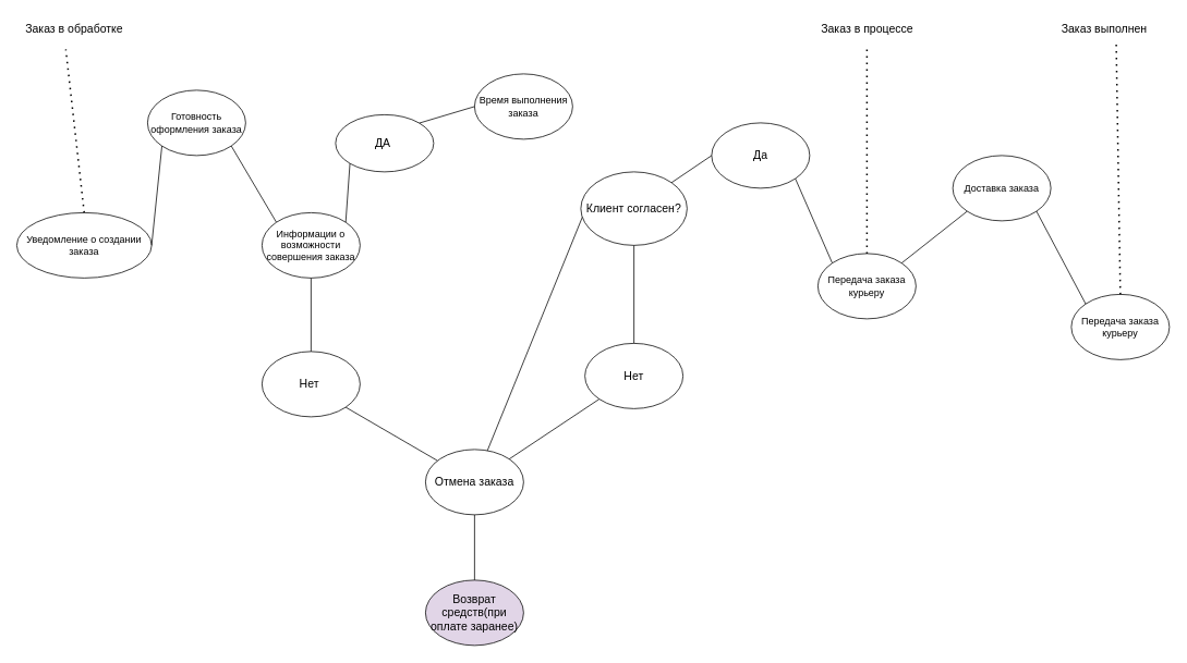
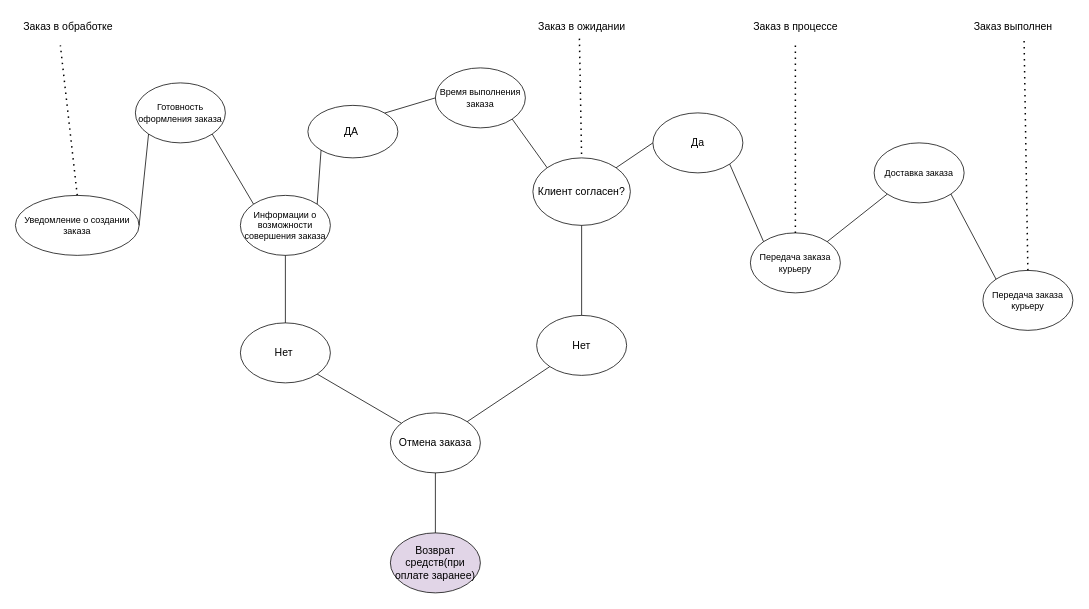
  <mxCell id="0" />
  <mxCell id="1" parent="0" />
  <mxCell id="2" value="Уведомление о создании заказа" style="ellipse;whiteSpace=wrap;html=1;" vertex="1" parent="1"><mxGeometry x="20" y="260" width="165" height="80" as="geometry" /></mxCell>
  <mxCell id="3" value="Готовность оформления заказа" style="ellipse;whiteSpace=wrap;html=1;" vertex="1" parent="1"><mxGeometry x="180" y="110" width="120" height="80" as="geometry" /></mxCell>
  <mxCell id="4" value="Информации о возможности совершения заказа&lt;span style=&quot;color: rgba(0, 0, 0, 0); font-family: monospace; font-size: 0px; text-align: start;&quot;&gt;%3CmxGraphModel%3E%3Croot%3E%3CmxCell%20id%3D%220%22%2F%3E%3CmxCell%20id%3D%221%22%20parent%3D%220%22%2F%3E%3CmxCell%20id%3D%222%22%20value%3D%22%D0%9E%D1%84%D0%BE%D1%80%D0%BC%D0%BB%D0%B5%D0%BD%D0%B8%D0%B5%20%D0%B7%D0%B0%D0%BA%D0%B0%D0%B7%D0%B0%22%20style%3D%22ellipse%3BwhiteSpace%3Dwrap%3Bhtml%3D1%3B%22%20vertex%3D%221%22%20parent%3D%221%22%3E%3CmxGeometry%20x%3D%22200%22%20y%3D%2270%22%20width%3D%22120%22%20height%3D%2280%22%20as%3D%22geometry%22%2F%3E%3C%2FmxCell%3E%3C%2Froot%3E%3C%2FmxGraphModel%3E&lt;/span&gt;" style="ellipse;whiteSpace=wrap;html=1;" vertex="1" parent="1"><mxGeometry x="320" y="260" width="120" height="80" as="geometry" /></mxCell>
  <mxCell id="5" value="Время выполнения заказа" style="ellipse;whiteSpace=wrap;html=1;" vertex="1" parent="1"><mxGeometry x="580" y="90" width="120" height="80" as="geometry" /></mxCell>
  <mxCell id="6" value="Передача заказа&lt;br&gt;курьеру" style="ellipse;whiteSpace=wrap;html=1;" vertex="1" parent="1"><mxGeometry x="1000" y="310" width="120" height="80" as="geometry" /></mxCell>
  <mxCell id="7" value="Доставка заказа" style="ellipse;whiteSpace=wrap;html=1;" vertex="1" parent="1"><mxGeometry x="1165" y="190" width="120" height="80" as="geometry" /></mxCell>
  <mxCell id="8" value="Передача заказа курьеру" style="ellipse;whiteSpace=wrap;html=1;" vertex="1" parent="1"><mxGeometry x="1310" y="360" width="120" height="80" as="geometry" /></mxCell>
  <mxCell id="9" value="" style="endArrow=none;html=1;rounded=0;exitX=1;exitY=0.5;exitDx=0;exitDy=0;entryX=0;entryY=1;entryDx=0;entryDy=0;" edge="1" parent="1" source="2" target="3"><mxGeometry width="50" height="50" relative="1" as="geometry"><mxPoint x="570" y="260" as="sourcePoint" /><mxPoint x="620" y="210" as="targetPoint" /></mxGeometry></mxCell>
  <mxCell id="10" value="" style="endArrow=none;html=1;rounded=0;exitX=1;exitY=1;exitDx=0;exitDy=0;entryX=0;entryY=0;entryDx=0;entryDy=0;" edge="1" parent="1" source="3" target="4"><mxGeometry width="50" height="50" relative="1" as="geometry"><mxPoint x="570" y="260" as="sourcePoint" /><mxPoint x="620" y="210" as="targetPoint" /></mxGeometry></mxCell>
- <mxCell id="11" value="" style="endArrow=none;html=1;rounded=0;exitX=0;exitY=0;exitDx=0;exitDy=0;" edge="1" parent="1" source="29" target="26"><mxGeometry width="50" height="50" relative="1" as="geometry"><mxPoint x="790" y="190" as="sourcePoint" /><mxPoint x="531.574" y="181.716" as="targetPoint" /></mxGeometry></mxCell>
+ <mxCell id="11" value="" style="endArrow=none;html=1;rounded=0;entryX=1;entryY=1;entryDx=0;entryDy=0;exitX=0;exitY=0;exitDx=0;exitDy=0;" edge="1" parent="1" source="29" target="5"><mxGeometry width="50" height="50" relative="1" as="geometry"><mxPoint x="790" y="190" as="sourcePoint" /><mxPoint x="531.574" y="181.716" as="targetPoint" /></mxGeometry></mxCell>
  <mxCell id="12" value="" style="endArrow=none;html=1;rounded=0;entryX=1;entryY=0;entryDx=0;entryDy=0;exitX=0;exitY=1;exitDx=0;exitDy=0;" edge="1" parent="1" source="7" target="6"><mxGeometry width="50" height="50" relative="1" as="geometry"><mxPoint x="670" y="260" as="sourcePoint" /><mxPoint x="720" y="210" as="targetPoint" /></mxGeometry></mxCell>
  <mxCell id="13" value="" style="endArrow=none;html=1;rounded=0;entryX=1;entryY=1;entryDx=0;entryDy=0;exitX=0;exitY=0;exitDx=0;exitDy=0;" edge="1" parent="1" source="8" target="7"><mxGeometry width="50" height="50" relative="1" as="geometry"><mxPoint x="720" y="260" as="sourcePoint" /><mxPoint x="770" y="210" as="targetPoint" /></mxGeometry></mxCell>
  <mxCell id="14" value="" style="endArrow=none;dashed=1;html=1;dashPattern=1 3;strokeWidth=2;rounded=0;exitX=0.5;exitY=0;exitDx=0;exitDy=0;" edge="1" parent="1" source="2"><mxGeometry width="50" height="50" relative="1" as="geometry"><mxPoint x="380" y="290" as="sourcePoint" /><mxPoint y="60" as="targetPoint" x="80" /></mxGeometry></mxCell>
  <mxCell id="15" value="&lt;font style=&quot;font-size: 14px;&quot;&gt;Заказ в обработке&lt;/font&gt;" style="text;html=1;align=center;verticalAlign=middle;resizable=0;points=[];autosize=1;strokeColor=none;fillColor=none;" vertex="1" parent="1"><mxGeometry x="20" y="20" width="140" height="30" as="geometry" /></mxCell>
  <mxCell id="16" value="" style="endArrow=none;dashed=1;html=1;dashPattern=1 3;strokeWidth=2;rounded=0;fontSize=14;exitX=0.5;exitY=0;exitDx=0;exitDy=0;" edge="1" parent="1" source="6"><mxGeometry width="50" height="50" relative="1" as="geometry"><mxPoint x="380" y="290" as="sourcePoint" /><mxPoint x="1060" y="60" as="targetPoint" /></mxGeometry></mxCell>
  <mxCell id="17" value="Заказ в процессе" style="text;html=1;align=center;verticalAlign=middle;resizable=0;points=[];autosize=1;strokeColor=none;fillColor=none;fontSize=14;" vertex="1" parent="1"><mxGeometry x="990" y="20" width="140" height="30" as="geometry" /></mxCell>
  <mxCell id="18" value="" style="endArrow=none;dashed=1;html=1;dashPattern=1 3;strokeWidth=2;rounded=0;fontSize=14;exitX=0.5;exitY=0;exitDx=0;exitDy=0;entryX=0.615;entryY=1.1;entryDx=0;entryDy=0;entryPerimeter=0;" edge="1" parent="1" source="8" target="19"><mxGeometry width="50" height="50" relative="1" as="geometry"><mxPoint x="1200" y="210" as="sourcePoint" /><mxPoint x="1300" y="40" as="targetPoint" /></mxGeometry></mxCell>
  <mxCell id="19" value="Заказ выполнен" style="text;html=1;align=center;verticalAlign=middle;resizable=0;points=[];autosize=1;strokeColor=none;fillColor=none;fontSize=14;" vertex="1" parent="1"><mxGeometry x="1285" y="20" width="130" height="30" as="geometry" /></mxCell>
  <mxCell id="20" value="ДА&amp;nbsp;" style="ellipse;whiteSpace=wrap;html=1;fontSize=14;" vertex="1" parent="1"><mxGeometry x="410" y="140" width="120" height="70" as="geometry" /></mxCell>
  <mxCell id="21" value="" style="endArrow=none;html=1;rounded=0;fontSize=14;exitX=1;exitY=0;exitDx=0;exitDy=0;entryX=0;entryY=1;entryDx=0;entryDy=0;" edge="1" parent="1" source="4" target="20"><mxGeometry width="50" height="50" relative="1" as="geometry"><mxPoint x="590" y="360" as="sourcePoint" /><mxPoint x="640" y="310" as="targetPoint" /></mxGeometry></mxCell>
  <mxCell id="22" value="" style="endArrow=none;html=1;rounded=0;fontSize=14;exitX=1;exitY=0;exitDx=0;exitDy=0;entryX=0;entryY=0.5;entryDx=0;entryDy=0;" edge="1" parent="1" source="20" target="5"><mxGeometry width="50" height="50" relative="1" as="geometry"><mxPoint x="590" y="360" as="sourcePoint" /><mxPoint x="640" y="310" as="targetPoint" /></mxGeometry></mxCell>
  <mxCell id="23" value="Нет&amp;nbsp;" style="ellipse;whiteSpace=wrap;html=1;fontSize=14;" vertex="1" parent="1"><mxGeometry x="320" y="430" width="120" height="80" as="geometry" /></mxCell>
  <mxCell id="24" value="" style="endArrow=none;html=1;rounded=0;fontSize=14;exitX=0.5;exitY=0;exitDx=0;exitDy=0;entryX=0.5;entryY=1;entryDx=0;entryDy=0;" edge="1" parent="1" source="23" target="4"><mxGeometry width="50" height="50" relative="1" as="geometry"><mxPoint x="590" y="360" as="sourcePoint" /><mxPoint x="640" y="310" as="targetPoint" /></mxGeometry></mxCell>
  <mxCell id="25" value="" style="endArrow=none;html=1;rounded=0;fontSize=14;exitX=1;exitY=1;exitDx=0;exitDy=0;" edge="1" parent="1" source="23" target="26"><mxGeometry width="50" height="50" relative="1" as="geometry"><mxPoint x="590" y="360" as="sourcePoint" /><mxPoint x="640" y="470" as="targetPoint" /></mxGeometry></mxCell>
  <mxCell id="26" value="Отмена заказа" style="ellipse;whiteSpace=wrap;html=1;fontSize=14;" vertex="1" parent="1"><mxGeometry x="520" y="550" width="120" height="80" as="geometry" /></mxCell>
  <mxCell id="27" value="" style="endArrow=none;html=1;rounded=0;fontSize=14;exitX=0.5;exitY=1;exitDx=0;exitDy=0;" edge="1" parent="1" source="26" target="28"><mxGeometry width="50" height="50" relative="1" as="geometry"><mxPoint x="590" y="360" as="sourcePoint" /><mxPoint x="680" y="620" as="targetPoint" /></mxGeometry></mxCell>
  <mxCell id="28" value="Возврат средств(при оплате заранее)" style="ellipse;whiteSpace=wrap;html=1;fontSize=14;fillColor=#e1d5e7;" vertex="1" parent="1"><mxGeometry x="520" y="710" width="120" height="80" as="geometry" /></mxCell>
  <mxCell id="29" value="Клиент согласен?" style="ellipse;whiteSpace=wrap;html=1;fontSize=14;" vertex="1" parent="1"><mxGeometry x="710" y="210" width="130" height="90" as="geometry" /></mxCell>
  <mxCell id="30" value="Да" style="ellipse;whiteSpace=wrap;html=1;fontSize=14;" vertex="1" parent="1"><mxGeometry x="870" y="150" width="120" height="80" as="geometry" /></mxCell>
  <mxCell id="31" value="" style="endArrow=none;html=1;rounded=0;fontSize=14;entryX=1;entryY=0;entryDx=0;entryDy=0;exitX=0;exitY=0.5;exitDx=0;exitDy=0;" edge="1" parent="1" source="30" target="29"><mxGeometry width="50" height="50" relative="1" as="geometry"><mxPoint x="630" y="330" as="sourcePoint" /><mxPoint x="680" y="280" as="targetPoint" /></mxGeometry></mxCell>
  <mxCell id="32" value="Нет" style="ellipse;whiteSpace=wrap;html=1;fontSize=14;" vertex="1" parent="1"><mxGeometry x="715" y="420" width="120" height="80" as="geometry" /></mxCell>
  <mxCell id="33" value="" style="endArrow=none;html=1;rounded=0;fontSize=14;entryX=0.5;entryY=1;entryDx=0;entryDy=0;exitX=0.5;exitY=0;exitDx=0;exitDy=0;" edge="1" parent="1" source="32" target="29"><mxGeometry width="50" height="50" relative="1" as="geometry"><mxPoint x="630" y="330" as="sourcePoint" /><mxPoint x="680" y="280" as="targetPoint" /></mxGeometry></mxCell>
  <mxCell id="34" value="" style="endArrow=none;html=1;rounded=0;fontSize=14;exitX=1;exitY=0;exitDx=0;exitDy=0;entryX=0;entryY=1;entryDx=0;entryDy=0;" edge="1" parent="1" source="26" target="32"><mxGeometry width="50" height="50" relative="1" as="geometry"><mxPoint x="710" y="470" as="sourcePoint" /><mxPoint x="680" y="280" as="targetPoint" /></mxGeometry></mxCell>
  <mxCell id="35" value="" style="endArrow=none;html=1;rounded=0;fontSize=14;entryX=1;entryY=1;entryDx=0;entryDy=0;exitX=0;exitY=0;exitDx=0;exitDy=0;" edge="1" parent="1" source="6" target="30"><mxGeometry width="50" height="50" relative="1" as="geometry"><mxPoint x="710" y="330" as="sourcePoint" /><mxPoint x="760" y="280" as="targetPoint" /></mxGeometry></mxCell>
+ <mxCell id="36" value="" style="endArrow=none;dashed=1;html=1;dashPattern=1 3;strokeWidth=2;rounded=0;fontSize=14;entryX=0.5;entryY=0;entryDx=0;entryDy=0;exitX=0.479;exitY=1.033;exitDx=0;exitDy=0;exitPerimeter=0;" edge="1" parent="1" source="37" target="29"><mxGeometry width="50" height="50" relative="1" as="geometry"><mxPoint x="820" y="30" as="sourcePoint" /><mxPoint x="760" y="280" as="targetPoint" /></mxGeometry></mxCell>
+ <mxCell id="37" value="Заказ в ожидании" style="text;html=1;align=center;verticalAlign=middle;resizable=0;points=[];autosize=1;strokeColor=none;fillColor=none;fontSize=14;" vertex="1" parent="1"><mxGeometry x="705" y="20" width="140" height="30" as="geometry" /></mxCell>
